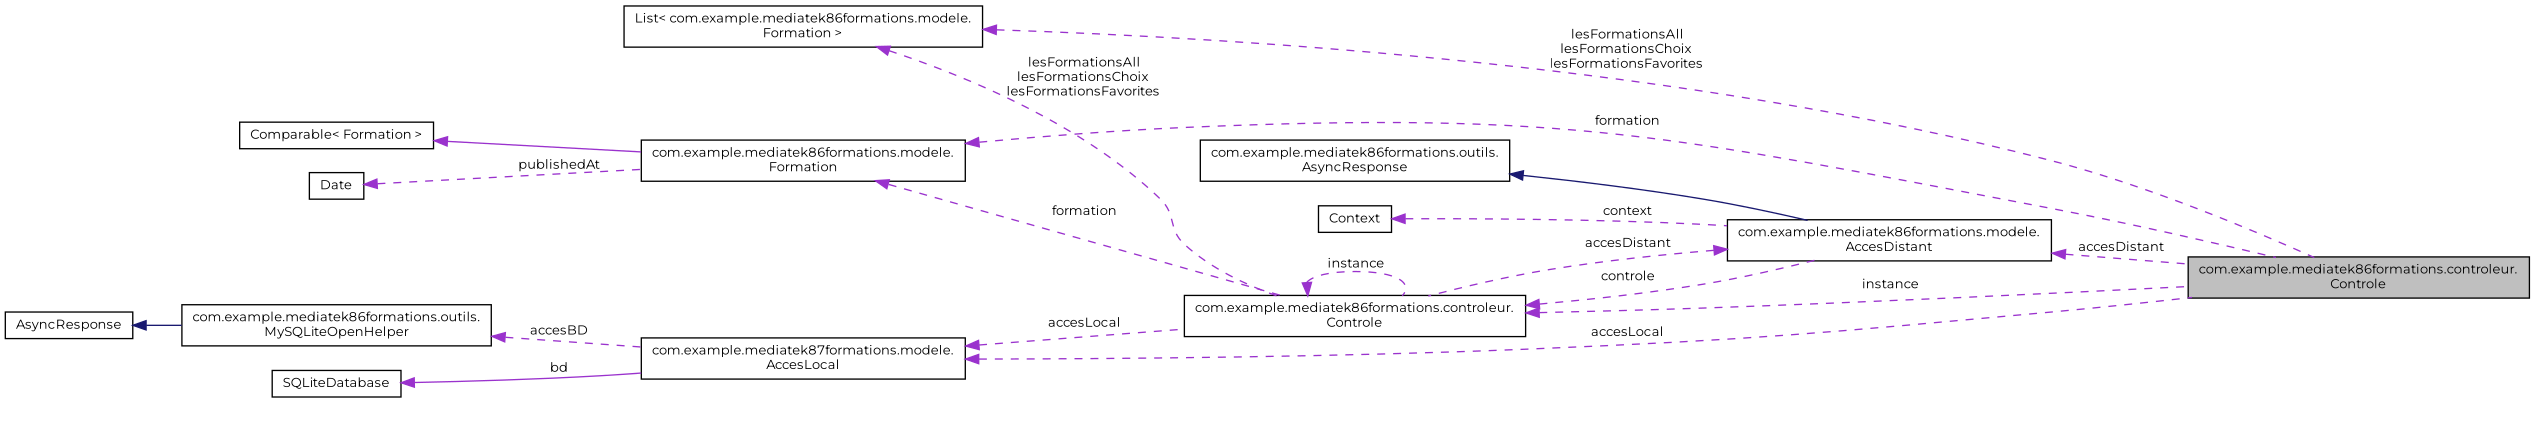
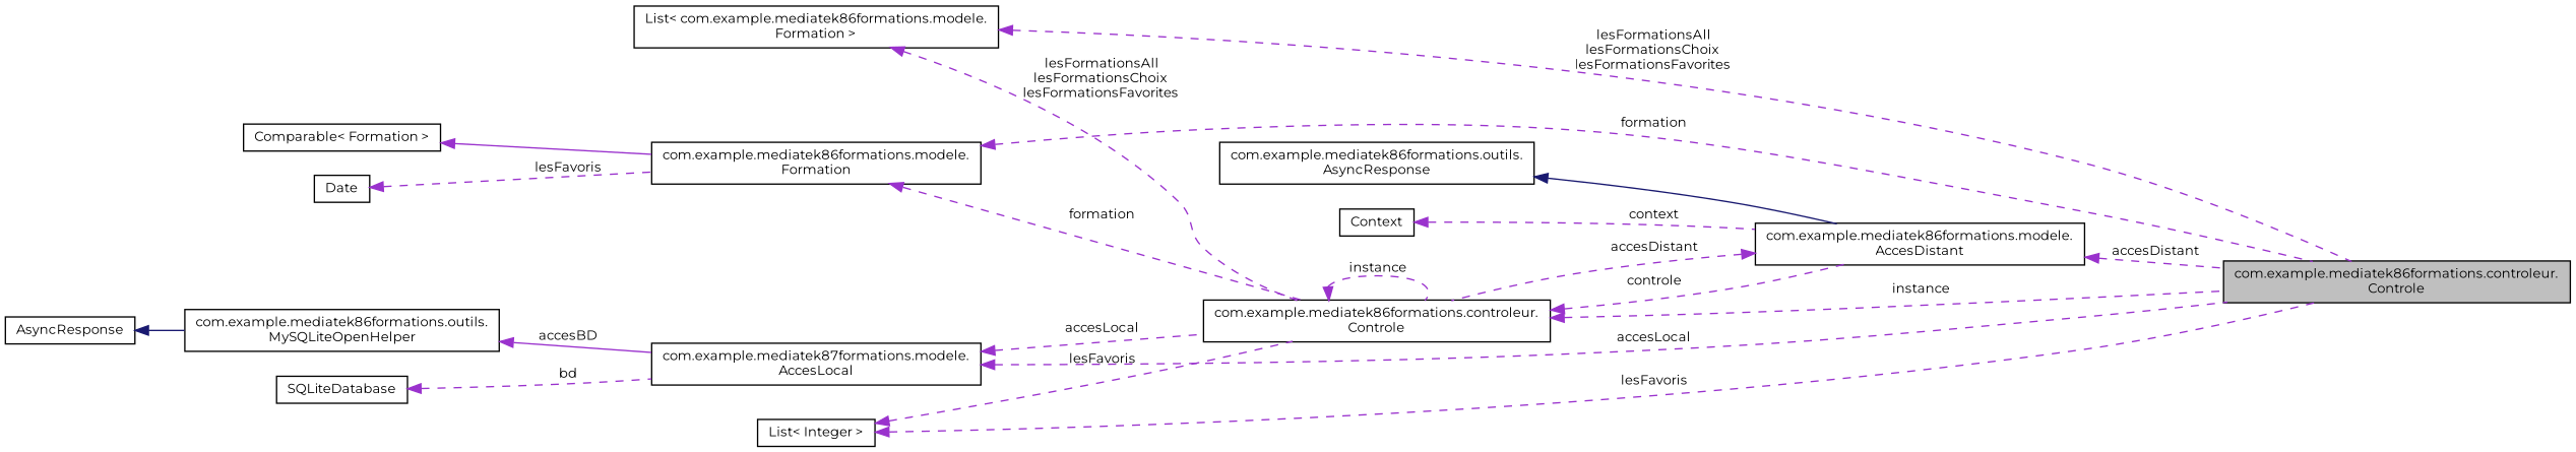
  digraph {
    fontname=Montserrat
    rankdir=LR
    node [color=black fillcolor=white fontname=Montserrat fontsize=10 shape=record style=filled]
    edge [color=darkorchid3 dir=back fontname=Montserrat fontsize=10 labelfontname=Helvetica labelfontsize=10 style=dashed]
    n1 [fillcolor=grey75 fontcolor=black height=0.2 label="com.example.mediatek86formations.controleur.\lControle" width=0.4]
    n2 [height=0.2 label="com.example.mediatek86formations.modele.\lFormation" width=0.4]
    n3 [height=0.2 label="com.example.mediatek86formations.controleur.\lControle" width=0.4]
    n4 [height=0.2 label="com.example.mediatek86formations.modele.\lAccesDistant" width=0.4]
    n5 [height=0.2 label="Comparable\< Formation \>" width=0.4]
    n6 [height=0.2 label=Date width=0.4]
    n7 [height=0.2 label="List\< com.example.mediatek86formations.modele.\lFormation \>" width=0.4]
+   n8 [height=0.2 label="List\< Integer \>" width=0.4]
    n9 [height=0.2 label="com.example.mediatek87formations.modele.\lAccesLocal" width=0.4]
    n10 [height=0.2 label="com.example.mediatek86formations.outils.\lMySQLiteOpenHelper" width=0.4]
    n11 [height=0.2 label=AsyncResponse width=0.4]
    n12 [height=0.2 label=SQLiteDatabase width=0.4]
    n13 [height=0.2 label="com.example.mediatek86formations.outils.\lAsyncResponse" width=0.4]
    n14 [height=0.2 label=Context width=0.4]
    n2 -> n1 [label=" formation"]
    n2 -> n3 [label=" formation"]
    n3 -> n1 [label=" instance"]
    n3 -> n3 [label=" instance"]
    n3 -> n4 [label=" controle"]
    n4 -> n1 [label=" accesDistant"]
    n4 -> n3 [label=" accesDistant"]
    n5 -> n2 [style=solid]
-   n6 -> n2 [label=" publishedAt"]
+   n6 -> n2 [label=" lesFavoris"]
    n7 -> n1 [label=" lesFormationsAll\nlesFormationsChoix\nlesFormationsFavorites"]
    n7 -> n3 [label=" lesFormationsAll\nlesFormationsChoix\nlesFormationsFavorites"]
+   n8 -> n1 [label=" lesFavoris"]
+   n8 -> n3 [label=" lesFavoris"]
    n9 -> n1 [label=" accesLocal"]
    n9 -> n3 [label=" accesLocal"]
-   n10 -> n9 [label=" accesBD"]
+   n10 -> n9 [label=" accesBD" style=solid]
    n11 -> n10 [color=midnightblue style=solid]
-   n12 -> n9 [label=" bd" style=solid]
+   n12 -> n9 [label=" bd"]
    n13 -> n4 [color=midnightblue style=solid]
    n14 -> n4 [label=" context"]
  }
